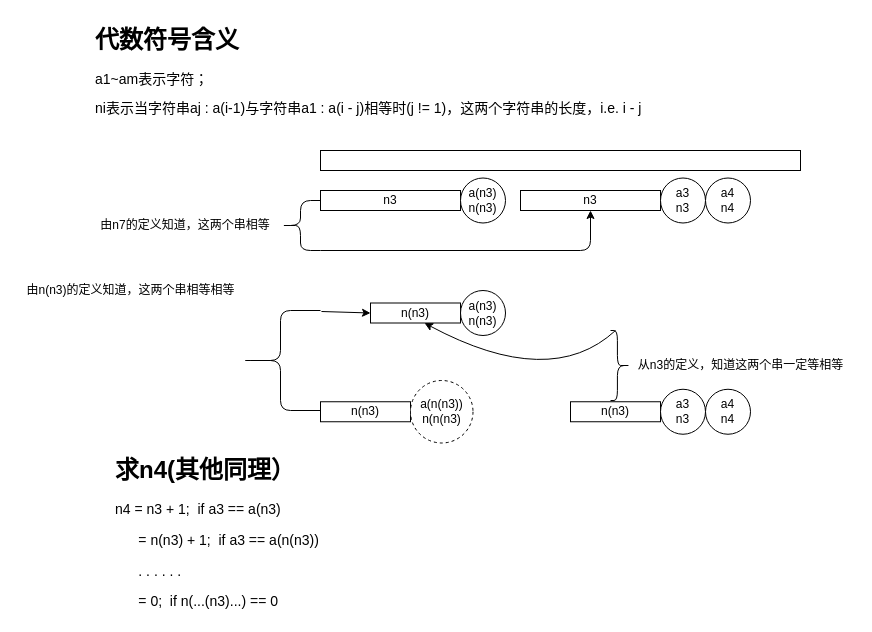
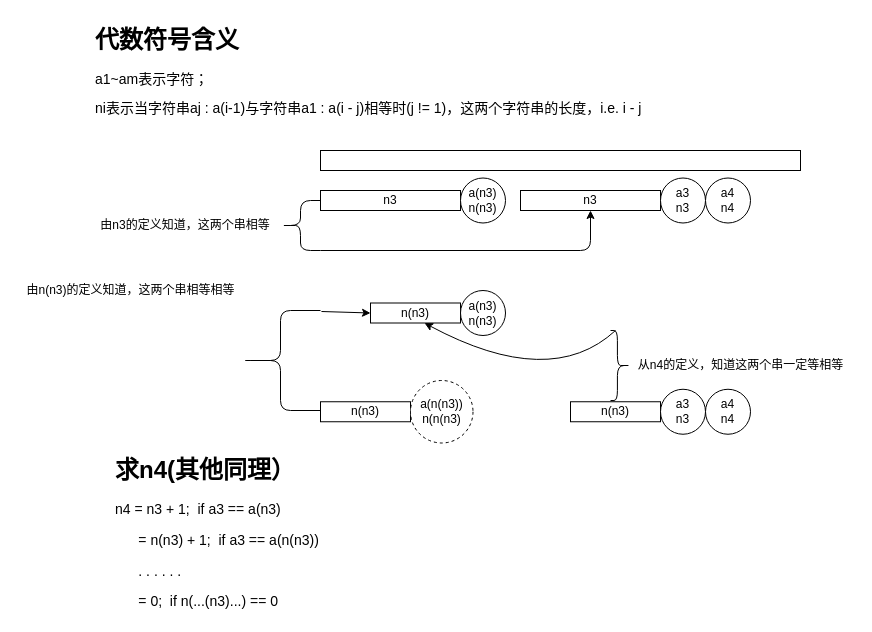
  <mxCell id="0" />
  <mxCell id="1" parent="0" />
  <mxCell id="2" value="" style="rounded=0;whiteSpace=wrap;html=1;" vertex="1" parent="1"><mxGeometry x="320" y="150" width="480" height="20" as="geometry" /></mxCell>
  <mxCell id="3" value="n3" style="rounded=0;whiteSpace=wrap;html=1;" vertex="1" parent="1"><mxGeometry x="320" y="190" width="140" height="20" as="geometry" /></mxCell>
  <mxCell id="4" value="n3" style="rounded=0;whiteSpace=wrap;html=1;" vertex="1" parent="1"><mxGeometry x="520" y="190" width="140" height="20" as="geometry" /></mxCell>
  <mxCell id="5" value="a(n3)&lt;br&gt;n(n3)" style="ellipse;whiteSpace=wrap;html=1;aspect=fixed;" vertex="1" parent="1"><mxGeometry x="460" y="177.5" width="45" height="45" as="geometry" /></mxCell>
  <mxCell id="6" value="&lt;font style=&quot;font-size: 12px&quot;&gt;a3&lt;br&gt;n3&lt;br&gt;&lt;/font&gt;" style="ellipse;whiteSpace=wrap;html=1;aspect=fixed;" vertex="1" parent="1"><mxGeometry x="660" y="177.5" width="45" height="45" as="geometry" /></mxCell>
  <mxCell id="7" value="a4&lt;br&gt;n4" style="ellipse;whiteSpace=wrap;html=1;aspect=fixed;" vertex="1" parent="1"><mxGeometry x="705" y="177.5" width="45" height="45" as="geometry" /></mxCell>
  <mxCell id="8" value="" style="shape=curlyBracket;whiteSpace=wrap;html=1;rounded=1;" vertex="1" parent="1"><mxGeometry x="280" y="200" width="40" height="50" as="geometry" /></mxCell>
  <mxCell id="9" value="" style="edgeStyle=segmentEdgeStyle;endArrow=classic;html=1;exitX=1;exitY=1;exitDx=0;exitDy=0;exitPerimeter=0;entryX=0.5;entryY=1;entryDx=0;entryDy=0;" edge="1" parent="1" source="8" target="4"><mxGeometry width="50" height="50" relative="1" as="geometry"><mxPoint x="390" y="340" as="sourcePoint" /><mxPoint x="610" y="260" as="targetPoint" /><Array as="points"><mxPoint x="590" y="250" /></Array></mxGeometry></mxCell>
- <mxCell id="10" value="由n7的定义知道，这两个串相等" style="text;html=1;strokeColor=none;fillColor=none;align=center;verticalAlign=middle;whiteSpace=wrap;rounded=0;" vertex="1" parent="1"><mxGeometry x="90" y="215" width="190" height="20" as="geometry" /></mxCell>
+ <mxCell id="10" value="由n3的定义知道，这两个串相等" style="text;html=1;strokeColor=none;fillColor=none;align=center;verticalAlign=middle;whiteSpace=wrap;rounded=0;" vertex="1" parent="1"><mxGeometry x="90" y="215" width="190" height="20" as="geometry" /></mxCell>
  <mxCell id="11" value="&lt;h1&gt;代数符号含义&lt;/h1&gt;&lt;p&gt;&lt;span style=&quot;font-size: 14px&quot;&gt;a1~am表示字符；&lt;/span&gt;&lt;/p&gt;&lt;p&gt;&lt;span style=&quot;font-size: 14px&quot;&gt;ni表示当字符串aj : a(i-1)与字符串a1 : a(i - j)相等时(j != 1)，这两个字符串的长度，i.e. i - j&lt;/span&gt;&lt;/p&gt;" style="text;html=1;strokeColor=none;fillColor=none;spacing=5;spacingTop=-20;whiteSpace=wrap;overflow=hidden;rounded=0;" vertex="1" parent="1"><mxGeometry x="90" y="20" width="650" height="100" as="geometry" /></mxCell>
  <mxCell id="12" value="n(n3)" style="rounded=0;whiteSpace=wrap;html=1;" vertex="1" parent="1"><mxGeometry x="570" y="401.25" width="90" height="20" as="geometry" /></mxCell>
  <mxCell id="13" value="&lt;font style=&quot;font-size: 12px&quot;&gt;a3&lt;br&gt;n3&lt;br&gt;&lt;/font&gt;" style="ellipse;whiteSpace=wrap;html=1;aspect=fixed;" vertex="1" parent="1"><mxGeometry x="660" y="388.75" width="45" height="45" as="geometry" /></mxCell>
  <mxCell id="14" value="a4&lt;br&gt;n4" style="ellipse;whiteSpace=wrap;html=1;aspect=fixed;" vertex="1" parent="1"><mxGeometry x="705" y="388.75" width="45" height="45" as="geometry" /></mxCell>
  <mxCell id="15" value="n(n3)" style="rounded=0;whiteSpace=wrap;html=1;" vertex="1" parent="1"><mxGeometry x="320" y="401.25" width="90" height="20" as="geometry" /></mxCell>
  <mxCell id="16" value="&lt;font style=&quot;font-size: 12px&quot;&gt;a(n(n3))&lt;br&gt;n(n(n3)&lt;br&gt;&lt;/font&gt;" style="ellipse;whiteSpace=wrap;html=1;aspect=fixed;dashed=1;" vertex="1" parent="1"><mxGeometry x="410" y="380" width="62.5" height="62.5" as="geometry" /></mxCell>
  <mxCell id="17" value="n(n3)" style="rounded=0;whiteSpace=wrap;html=1;" vertex="1" parent="1"><mxGeometry x="370" y="302.5" width="90" height="20" as="geometry" /></mxCell>
  <mxCell id="18" value="&lt;font style=&quot;font-size: 12px&quot;&gt;a(n3)&lt;br&gt;n(n3)&lt;br&gt;&lt;/font&gt;" style="ellipse;whiteSpace=wrap;html=1;aspect=fixed;" vertex="1" parent="1"><mxGeometry x="460" y="290" width="45" height="45" as="geometry" /></mxCell>
  <mxCell id="19" value="" style="shape=curlyBracket;whiteSpace=wrap;html=1;rounded=1;" vertex="1" parent="1"><mxGeometry x="240" y="310" width="80" height="100" as="geometry" /></mxCell>
  <mxCell id="20" value="由n(n3)的定义知道，这两个串相等相等" style="text;html=1;align=center;verticalAlign=middle;resizable=0;points=[];;autosize=1;" vertex="1" parent="1"><mxGeometry x="20" y="280" width="220" height="20" as="geometry" /></mxCell>
  <mxCell id="21" value="" style="endArrow=classic;html=1;exitX=1.012;exitY=0.01;exitDx=0;exitDy=0;exitPerimeter=0;entryX=0;entryY=0.5;entryDx=0;entryDy=0;" edge="1" parent="1" source="19" target="17"><mxGeometry width="50" height="50" relative="1" as="geometry"><mxPoint x="320" y="410" as="sourcePoint" /><mxPoint x="390.711" y="360" as="targetPoint" /></mxGeometry></mxCell>
  <mxCell id="22" value="" style="shape=curlyBracket;whiteSpace=wrap;html=1;rounded=1;size=0.654;rotation=-180;" vertex="1" parent="1"><mxGeometry x="610" y="330" width="20" height="70" as="geometry" /></mxCell>
- <mxCell id="23" value="从n3的定义，知道这两个串一定等相等" style="text;html=1;align=center;verticalAlign=middle;resizable=0;points=[];;autosize=1;" vertex="1" parent="1"><mxGeometry x="630" y="355" width="220" height="20" as="geometry" /></mxCell>
+ <mxCell id="23" value="从n4的定义，知道这两个串一定等相等" style="text;html=1;align=center;verticalAlign=middle;resizable=0;points=[];;autosize=1;" vertex="1" parent="1"><mxGeometry x="630" y="355" width="220" height="20" as="geometry" /></mxCell>
  <mxCell id="24" value="" style="curved=1;endArrow=classic;html=1;exitX=0.75;exitY=1;exitDx=0;exitDy=0;entryX=0.6;entryY=1.002;entryDx=0;entryDy=0;entryPerimeter=0;" edge="1" parent="1" source="22" target="17"><mxGeometry width="50" height="50" relative="1" as="geometry"><mxPoint x="480" y="400" as="sourcePoint" /><mxPoint x="530" y="350" as="targetPoint" /><Array as="points"><mxPoint x="550" y="390" /></Array></mxGeometry></mxCell>
  <mxCell id="25" value="&lt;h1&gt;求n4(其他同理）&lt;/h1&gt;&lt;p style=&quot;font-size: 14px&quot;&gt;&lt;font style=&quot;font-size: 14px&quot;&gt;n4 = n3 + 1;&amp;nbsp; if a3 == a(n3)&lt;/font&gt;&lt;/p&gt;&lt;p style=&quot;font-size: 14px&quot;&gt;&lt;font style=&quot;font-size: 14px&quot;&gt;&amp;nbsp; &amp;nbsp; &amp;nbsp; = n(n3) + 1;&amp;nbsp; if a3 == a(n(n3))&lt;/font&gt;&lt;/p&gt;&lt;p style=&quot;font-size: 14px&quot;&gt;&lt;font style=&quot;font-size: 14px&quot;&gt;&amp;nbsp; &amp;nbsp; &amp;nbsp; . . . . . .&lt;/font&gt;&lt;/p&gt;&lt;p style=&quot;font-size: 14px&quot;&gt;&lt;font style=&quot;font-size: 14px&quot;&gt;&amp;nbsp; &amp;nbsp; &amp;nbsp; = 0;&amp;nbsp; if n(...(n3)...) == 0&lt;/font&gt;&lt;/p&gt;" style="text;html=1;strokeColor=none;fillColor=none;spacing=5;spacingTop=-20;whiteSpace=wrap;overflow=hidden;rounded=0;" vertex="1" parent="1"><mxGeometry x="110" y="450" width="560" height="160" as="geometry" /></mxCell>
